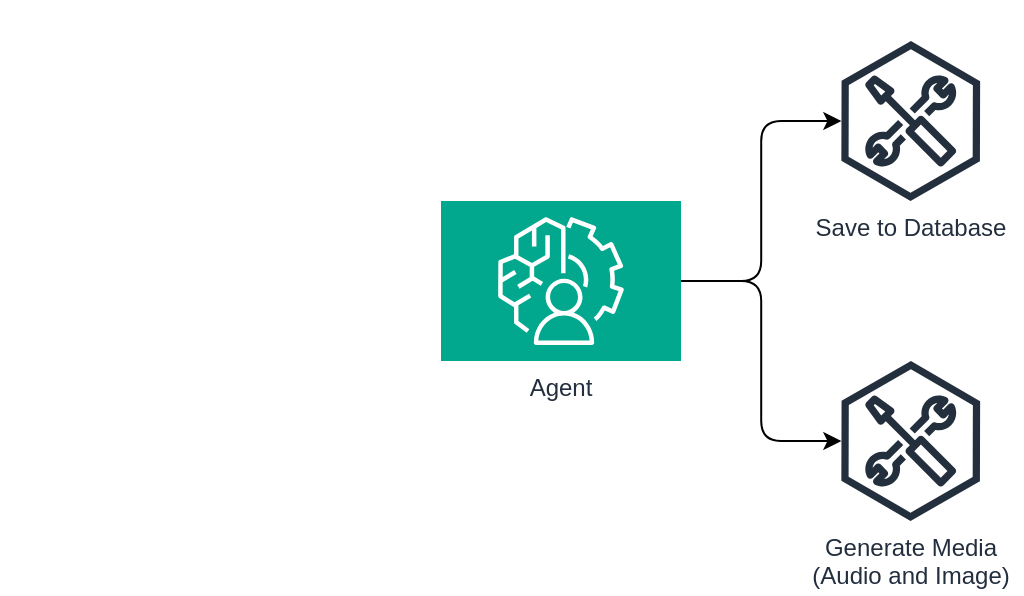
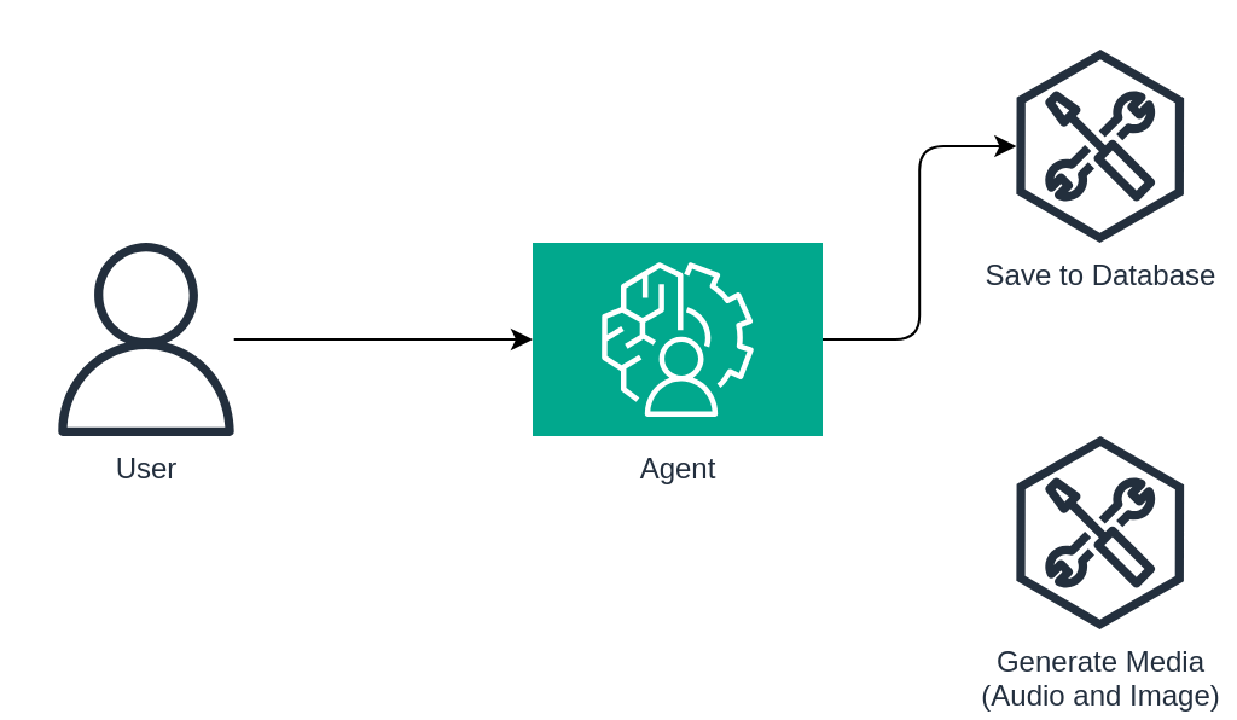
  <mxCell id="0" />
  <mxCell id="1" parent="0" />
+ <mxCell id="2" style="edgeStyle=orthogonalEdgeStyle;rounded=0;orthogonalLoop=1;jettySize=auto;html=1;" edge="1" parent="1" source="3" target="6"><mxGeometry relative="1" as="geometry" /></mxCell>
+ <mxCell id="3" value="User" style="sketch=0;outlineConnect=0;fontColor=#232F3E;gradientColor=none;fillColor=#232F3D;strokeColor=none;dashed=0;verticalLabelPosition=bottom;verticalAlign=top;align=center;html=1;fontSize=12;fontStyle=0;aspect=fixed;pointerEvents=1;shape=mxgraph.aws4.user;" vertex="1" parent="1"><mxGeometry x="20" y="100" width="80" height="80" as="geometry" /></mxCell>
  <mxCell id="4" style="edgeStyle=orthogonalEdgeStyle;rounded=1;orthogonalLoop=1;jettySize=auto;html=1;curved=0;" edge="1" parent="1" source="6" target="8"><mxGeometry relative="1" as="geometry" /></mxCell>
- <mxCell id="5" style="edgeStyle=orthogonalEdgeStyle;rounded=1;orthogonalLoop=1;jettySize=auto;html=1;curved=0;" edge="1" parent="1" source="6" target="7"><mxGeometry relative="1" as="geometry" /></mxCell>
  <mxCell id="6" value="Agent" style="sketch=0;points=[[0,0,0],[0.25,0,0],[0.5,0,0],[0.75,0,0],[1,0,0],[0,1,0],[0.25,1,0],[0.5,1,0],[0.75,1,0],[1,1,0],[0,0.25,0],[0,0.5,0],[0,0.75,0],[1,0.25,0],[1,0.5,0],[1,0.75,0]];outlineConnect=0;fontColor=#232F3E;fillColor=#01A88D;strokeColor=#ffffff;dashed=0;verticalLabelPosition=bottom;verticalAlign=top;align=center;html=1;fontSize=12;fontStyle=0;aspect=fixed;shape=mxgraph.aws4.resourceIcon;resIcon=mxgraph.aws4.augmented_ai;" vertex="1" parent="1"><mxGeometry x="220" y="100" width="120" height="80" as="geometry" /></mxCell>
  <mxCell id="7" value="Generate Media&lt;br&gt;&lt;div&gt;(Audio and Image)&lt;/div&gt;" style="sketch=0;outlineConnect=0;fontColor=#232F3E;gradientColor=none;fillColor=#232F3D;strokeColor=none;dashed=0;verticalLabelPosition=bottom;verticalAlign=top;align=center;html=1;fontSize=12;fontStyle=0;aspect=fixed;pointerEvents=1;shape=mxgraph.aws4.external_toolkit;" vertex="1" parent="1"><mxGeometry x="420" y="180" width="69.74" height="80" as="geometry" /></mxCell>
  <mxCell id="8" value="Save to Database" style="sketch=0;outlineConnect=0;fontColor=#232F3E;gradientColor=none;fillColor=#232F3D;strokeColor=none;dashed=0;verticalLabelPosition=bottom;verticalAlign=top;align=center;html=1;fontSize=12;fontStyle=0;aspect=fixed;pointerEvents=1;shape=mxgraph.aws4.external_toolkit;" vertex="1" parent="1"><mxGeometry x="420" y="20" width="69.74" height="80" as="geometry" /></mxCell>
